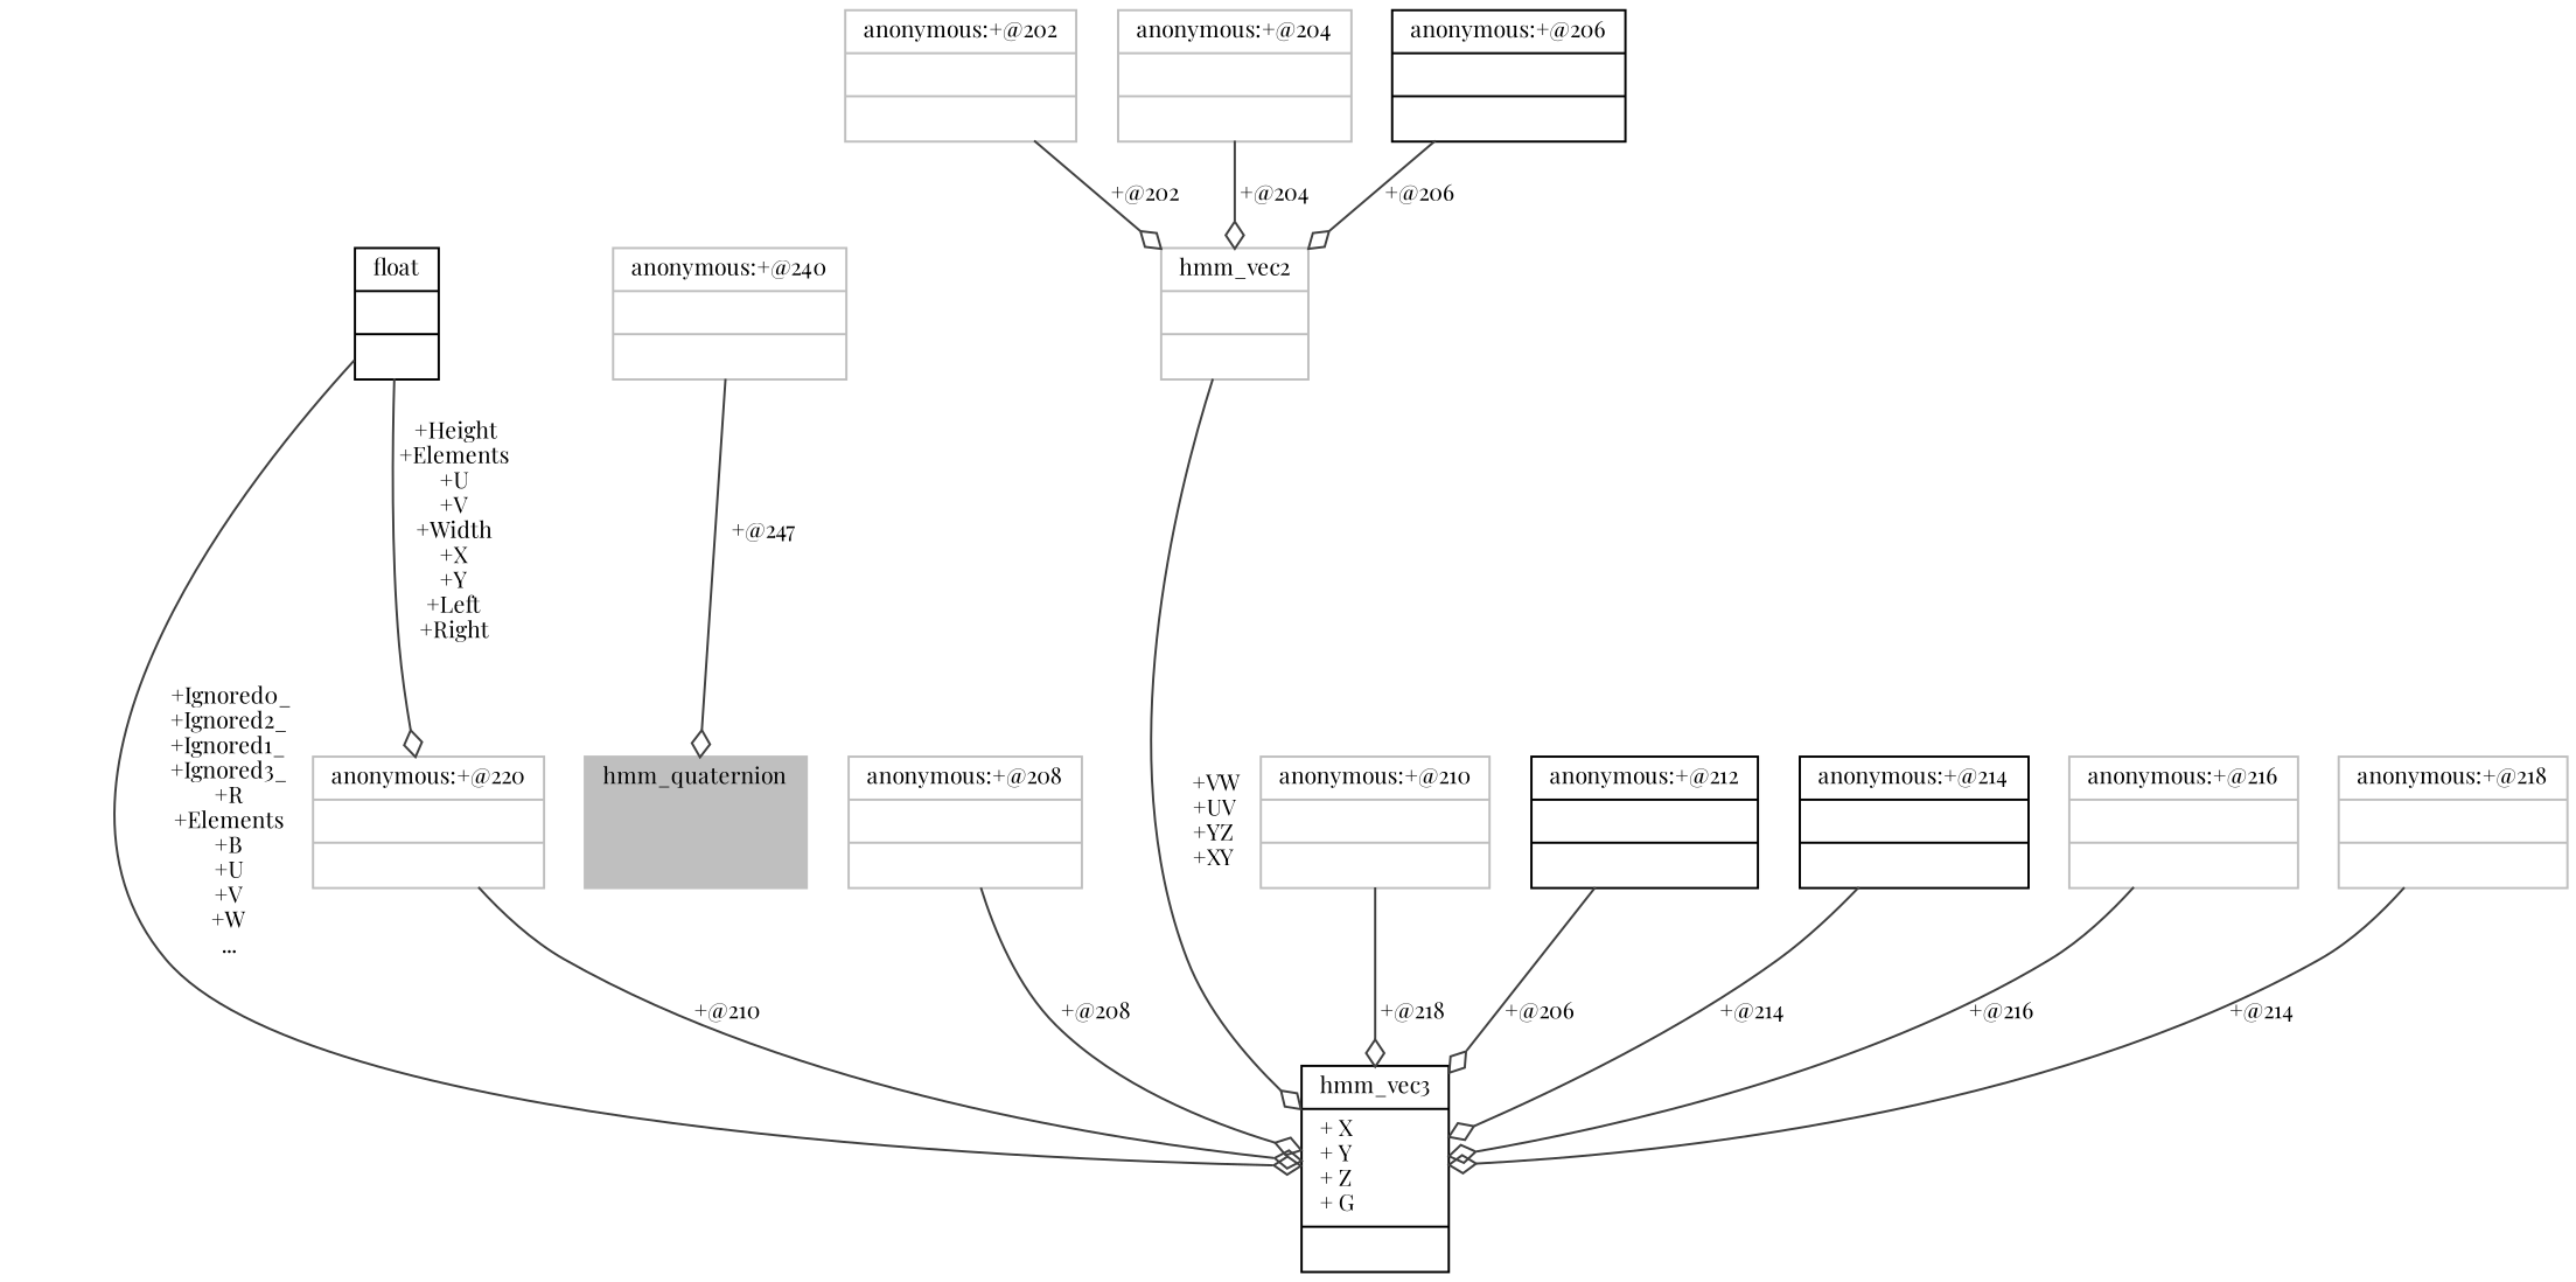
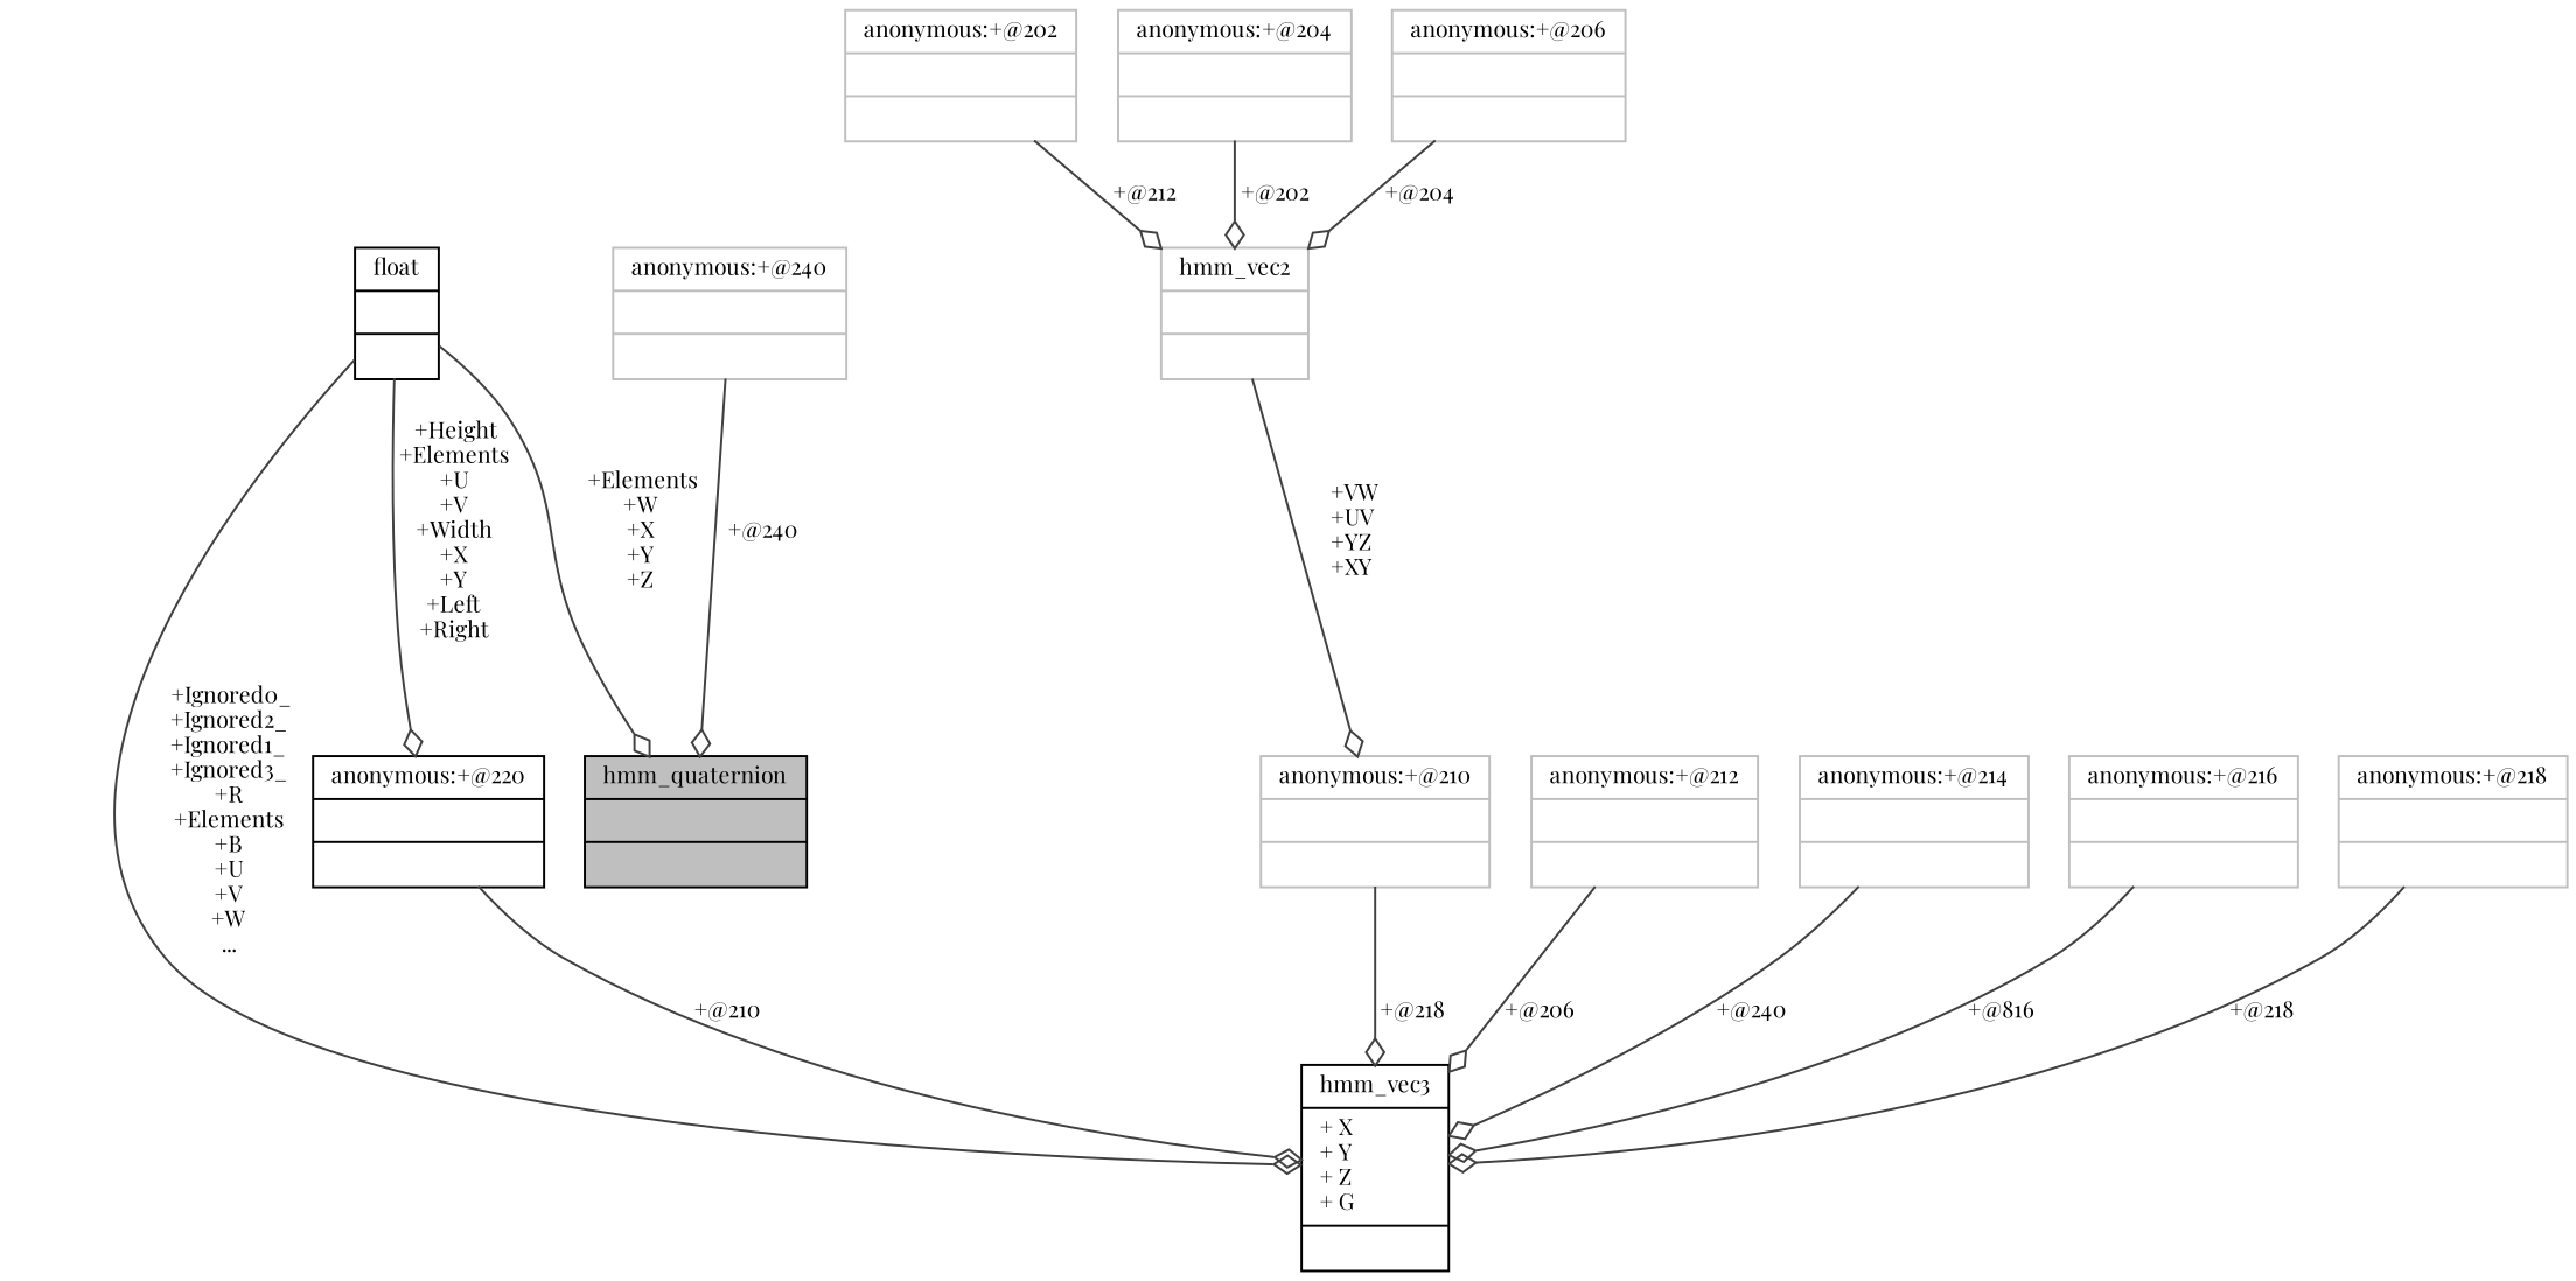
  digraph {
    fontname="Playfair Display"
    node [color=grey75 fontname="Playfair Display" fontsize=10 shape=record]
    edge [arrowhead=odiamond color=grey25 fontname="Playfair Display" fontsize=10 labelfontname=Helvetica labelfontsize=10 style=solid]
-   n1 [fillcolor=grey75 fontcolor=black height=0.2 label="{hmm_quaternion\n||}" style=filled width=0.4]
+   n1 [color=black fillcolor=grey75 fontcolor=black height=0.2 label="{hmm_quaternion\n||}" style=filled width=0.4]
    n2 [color=black height=0.2 label="{hmm_vec3\n|+ X\l+ Y\l+ Z\l+ G\l|}" width=0.4]
-   n3 [height=0.2 label="{anonymous:+@208\n||}" width=0.4]
-   n4 [height=0.2 label="{anonymous:+@220\n||}" width=0.4]
+   n4 [color=black height=0.2 label="{anonymous:+@220\n||}" width=0.4]
    n5 [height=0.2 label="{hmm_vec2\n||}" width=0.4]
    n6 [color=black height=0.2 label="{float\n||}" width=0.4]
    n7 [height=0.2 label="{anonymous:+@202\n||}" width=0.4]
    n8 [height=0.2 label="{anonymous:+@204\n||}" width=0.4]
-   n9 [color=black height=0.2 label="{anonymous:+@206\n||}" width=0.4]
+   n9 [height=0.2 label="{anonymous:+@206\n||}" width=0.4]
    n10 [height=0.2 label="{anonymous:+@210\n||}" width=0.4]
-   n11 [color=black height=0.2 label="{anonymous:+@212\n||}" width=0.4]
-   n12 [color=black height=0.2 label="{anonymous:+@214\n||}" width=0.4]
+   n11 [height=0.2 label="{anonymous:+@212\n||}" width=0.4]
+   n12 [height=0.2 label="{anonymous:+@214\n||}" width=0.4]
    n13 [height=0.2 label="{anonymous:+@216\n||}" width=0.4]
    n14 [height=0.2 label="{anonymous:+@218\n||}" width=0.4]
    n15 [height=0.2 label="{anonymous:+@240\n||}" width=0.4]
-   n3 -> n2 [label=" +@208"]
    n4 -> n2 [label=" +@210"]
-   n5 -> n2 [label=" +VW\n+UV\n+YZ\n+XY"]
+   n5 -> n10 [label=" +VW\n+UV\n+YZ\n+XY"]
+   n6 -> n1 [label=" +Elements\n+W\n+X\n+Y\n+Z"]
    n6 -> n2 [label=" +Ignored0_\n+Ignored2_\n+Ignored1_\n+Ignored3_\n+R\n+Elements\n+B\n+U\n+V\n+W\n..."]
    n6 -> n4 [label=" +Height\n+Elements\n+U\n+V\n+Width\n+X\n+Y\n+Left\n+Right"]
-   n7 -> n5 [label=" +@202"]
-   n8 -> n5 [label=" +@204"]
-   n9 -> n5 [label=" +@206"]
+   n7 -> n5 [label=" +@212"]
+   n8 -> n5 [label=" +@202"]
+   n9 -> n5 [label=" +@204"]
    n10 -> n2 [label=" +@218"]
    n11 -> n2 [label=" +@206"]
-   n12 -> n2 [label=" +@214"]
-   n13 -> n2 [label=" +@216"]
-   n14 -> n2 [label=" +@214"]
-   n15 -> n1 [label=" +@247"]
+   n12 -> n2 [label=" +@240"]
+   n13 -> n2 [label=" +@816"]
+   n14 -> n2 [label=" +@218"]
+   n15 -> n1 [label=" +@240"]
  }
